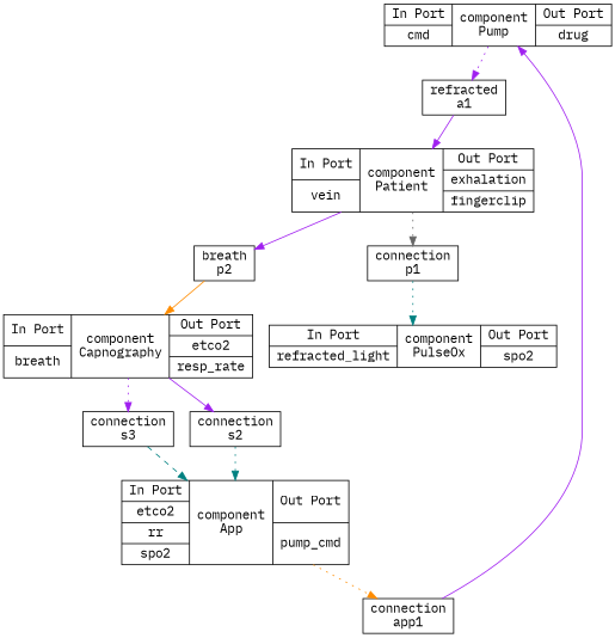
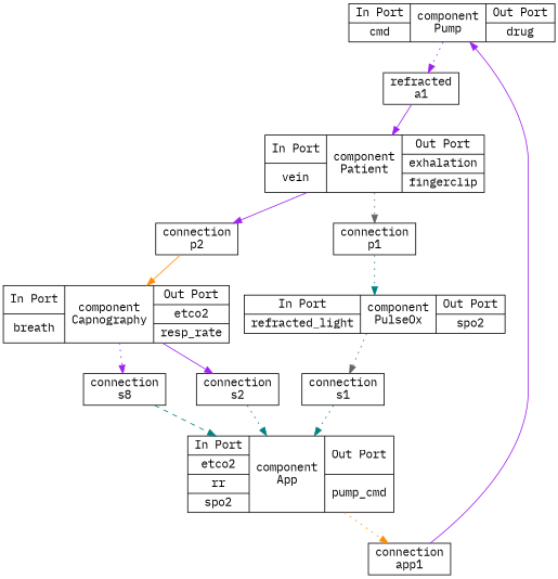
  digraph {
    fontname="IBM Plex Mono"
    node [fontname="IBM Plex Mono" shape=record]
    edge [color=purple fontname="IBM Plex Mono" style=dotted]
    n1 [label="{In Port|<cmd>cmd} |component\nPump|{Out Port|drug}"]
    n2 [label="refracted\na1"]
    n3 [label="{In Port|<vein>vein} |component\nPatient|{Out Port|exhalation|fingerclip}"]
-   n4 [label="breath\np2"]
+   n4 [label="connection\np2"]
    n5 [label="connection\np1"]
    n6 [label="{In Port|<breath>breath} |component\nCapnography|{Out Port|etco2|resp_rate}"]
    n7 [label="{In Port|<refracted_light>refracted_light} |component\nPulseOx|{Out Port|spo2}"]
-   n8 [label="connection\ns3"]
+   n8 [label="connection\ns8"]
    n9 [label="connection\ns2"]
    n10 [label="{In Port|<etco2>etco2|<rr>rr|<spo2>spo2} |component\nApp|{Out Port|pump_cmd}"]
    n11 [label="connection\napp1"]
+   n12 [label="connection\ns1"]
    n1 -> n2
    n2 -> n3 [style=solid]
    n3 -> n4 [style=solid]
    n3 -> n5 [color=gray40]
    n4 -> n6 [color=darkorange style=solid]
    n5 -> n7 [color=teal]
    n6 -> n8
    n6 -> n9 [style=solid]
+   n7 -> n12 [color=gray40]
    n8 -> n10 [color=teal style=dashed]
    n9 -> n10 [color=teal]
    n10 -> n11 [color=darkorange]
    n11 -> n1 [style=solid]
+   n12 -> n10 [color=teal]
  }
